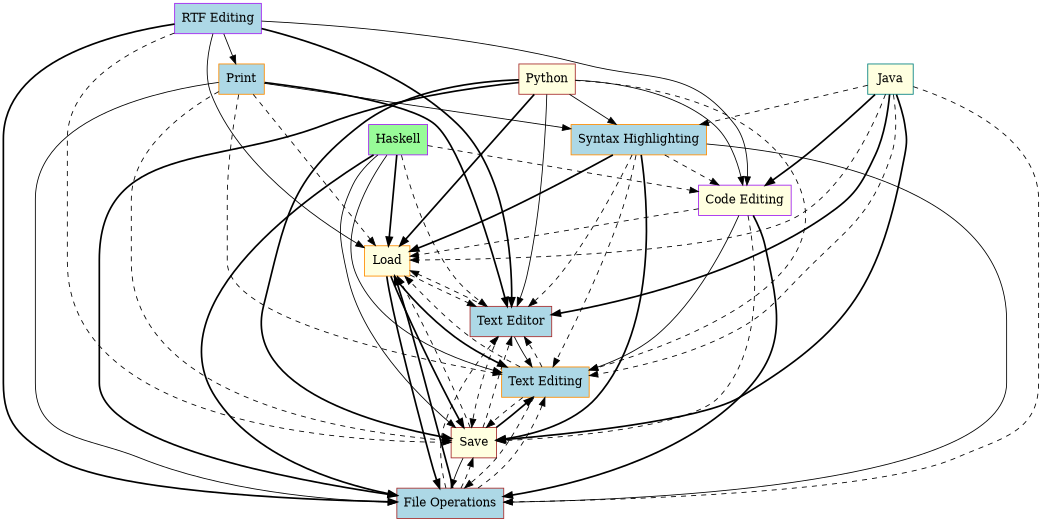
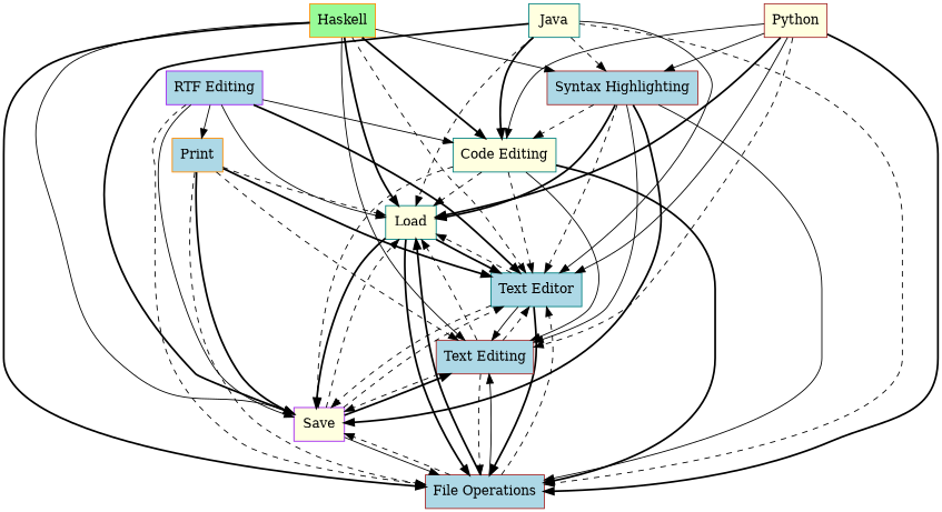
  digraph {
    rankdir=TB
    node [color=brown fillcolor=lightblue shape=box style=filled]
    edge [arrowhead=normal style=dashed]
    n1 [color=purple label="RTF Editing"]
-   n2 [color=darkorange fillcolor=lightyellow label=Load]
-   n3 [label="Text Editor"]
+   n2 [color=teal fillcolor=lightyellow label=Load]
+   n3 [color=teal label="Text Editor"]
    n4 [label="File Operations"]
-   n5 [fillcolor=lightyellow label=Save]
+   n5 [color=purple fillcolor=lightyellow label=Save]
    n6 [color=darkorange label=Print]
-   n7 [color=purple fillcolor=lightyellow label="Code Editing"]
-   n8 [color=darkorange label="Text Editing"]
-   n9 [color=darkorange label="Syntax Highlighting"]
-   n10 [color=purple fillcolor=palegreen label=Haskell]
+   n7 [color=teal fillcolor=lightyellow label="Code Editing"]
+   n8 [label="Text Editing"]
+   n9 [label="Syntax Highlighting"]
+   n10 [color=darkorange fillcolor=palegreen label=Haskell]
    n11 [fillcolor=lightyellow label=Python]
    n12 [color=teal fillcolor=lightyellow label=Java]
    n1 -> n2 [style=solid]
    n1 -> n3 [style=bold]
-   n1 -> n4 [style=bold]
-   n1 -> n5
+   n1 -> n4
+   n1 -> n5 [style=solid]
    n1 -> n6 [style=solid]
    n1 -> n7 [style=solid]
-   n2 -> n3
+   n2 -> n3 [style=bold]
    n2 -> n4 [style=bold]
    n2 -> n5 [style=bold]
-   n2 -> n8 [style=bold]
    n3 -> n2
+   n3 -> n4 [style=bold]
    n3 -> n5
    n3 -> n8 [style=solid]
    n4 -> n2 [style=bold]
    n4 -> n3
    n4 -> n5
-   n4 -> n8
+   n4 -> n8 [style=solid]
    n5 -> n2
    n5 -> n3
    n5 -> n4 [style=solid]
    n5 -> n8 [style=bold]
    n6 -> n2
    n6 -> n3 [style=bold]
-   n6 -> n4 [style=solid]
-   n6 -> n5
+   n6 -> n4
+   n6 -> n5 [style=bold]
    n6 -> n8
    n7 -> n2
+   n7 -> n3
    n7 -> n4 [style=bold]
    n7 -> n5
    n7 -> n8 [style=solid]
    n8 -> n2
    n8 -> n3
    n8 -> n4
    n8 -> n5
    n9 -> n2 [style=bold]
    n9 -> n3
    n9 -> n4 [style=solid]
    n9 -> n5 [style=bold]
    n9 -> n7
-   n9 -> n8
+   n9 -> n8 [style=solid]
    n10 -> n2 [style=bold]
    n10 -> n3
    n10 -> n4 [style=bold]
    n10 -> n5 [style=solid]
-   n10 -> n7
+   n10 -> n7 [style=bold]
    n10 -> n8 [style=solid]
-   n6 -> n9 [style=solid]
+   n10 -> n9 [style=solid]
    n11 -> n2 [style=bold]
    n11 -> n3 [style=solid]
    n11 -> n4 [style=bold]
-   n11 -> n5 [style=bold]
    n11 -> n7 [style=solid]
    n11 -> n8
    n11 -> n9 [style=solid]
    n12 -> n2
-   n12 -> n3 [style=bold]
+   n12 -> n3 [style=solid]
    n12 -> n4
    n12 -> n5 [style=bold]
    n12 -> n7 [style=bold]
-   n12 -> n8
    n12 -> n9
  }
